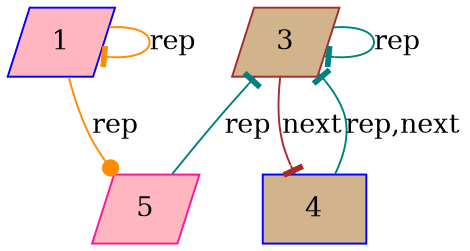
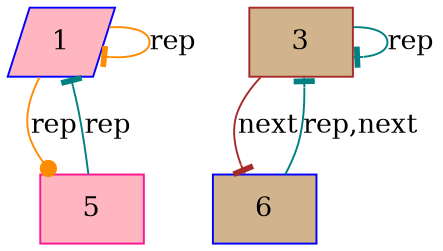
  strict digraph {
    node [color=blue fillcolor=lightpink shape=parallelogram style=filled]
    edge [arrowhead=tee color=teal]
    n1 [label=1]
-   n2 [color=brown fillcolor=tan label=3]
-   n3 [color=deeppink label=5]
-   n4 [fillcolor=tan label=4 shape=box]
+   n2 [color=brown fillcolor=tan label=3 shape=box]
+   n3 [color=deeppink label=5 shape=box]
+   n4 [fillcolor=tan label=6 shape=box]
    subgraph sub_1 {
      rank=same
      n1
      n2
    }
    n1 -> n1 [color=darkorange label=rep]
    n1 -> n3 [arrowhead=dot color=darkorange label=rep]
    n2 -> n2 [label=rep]
    n2 -> n4 [color=brown label=next]
-   n3 -> n2 [label=rep]
+   n3 -> n1 [label=rep]
    n4 -> n2 [label="rep,next"]
  }
